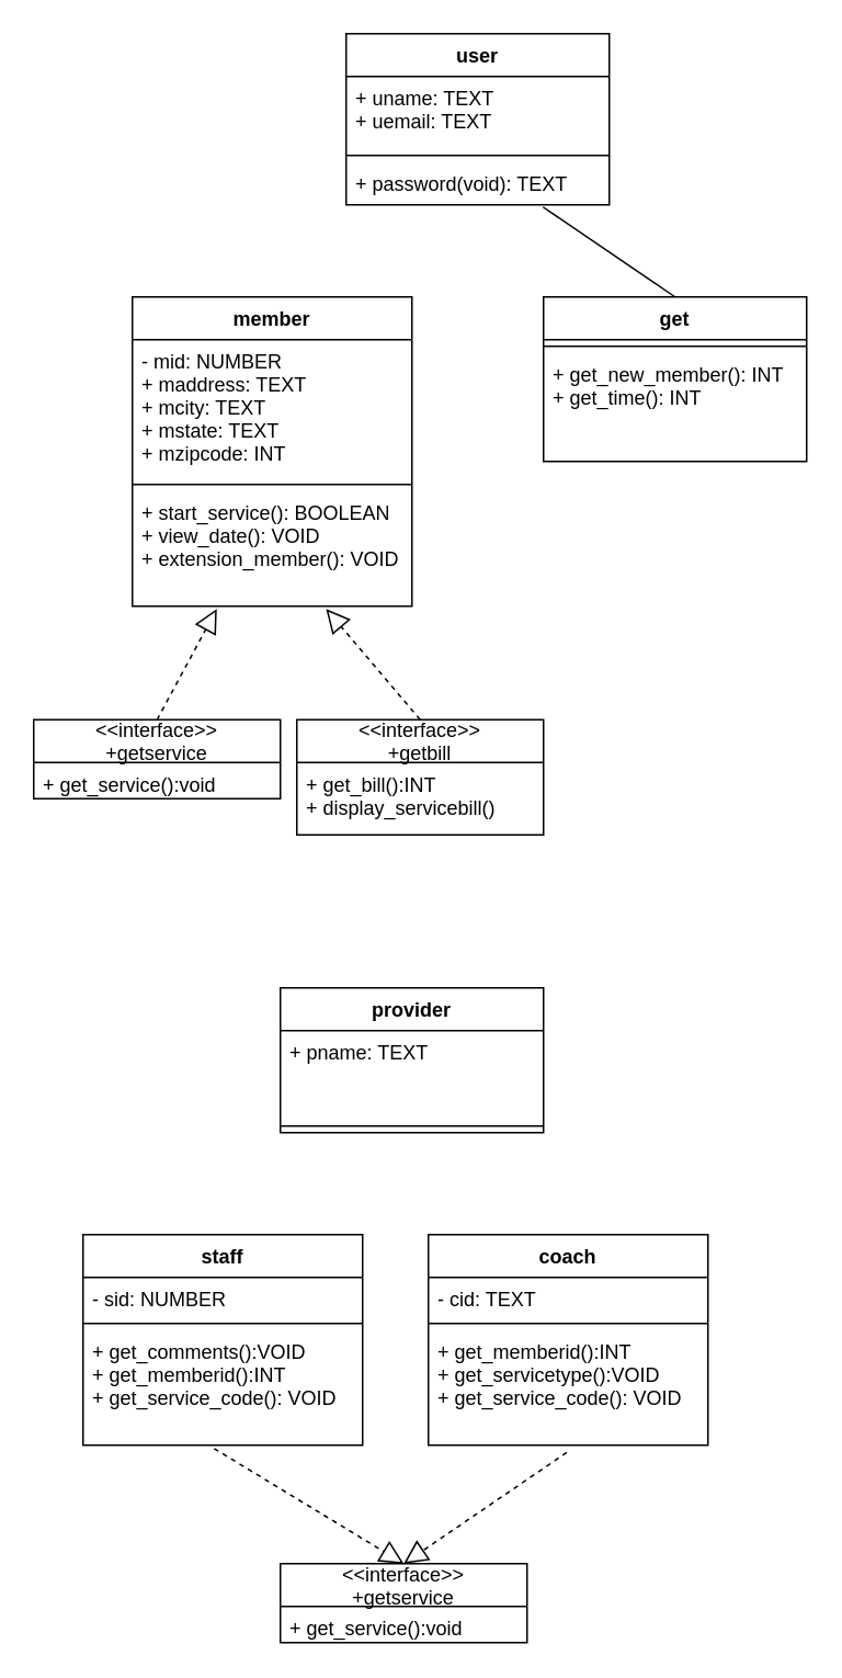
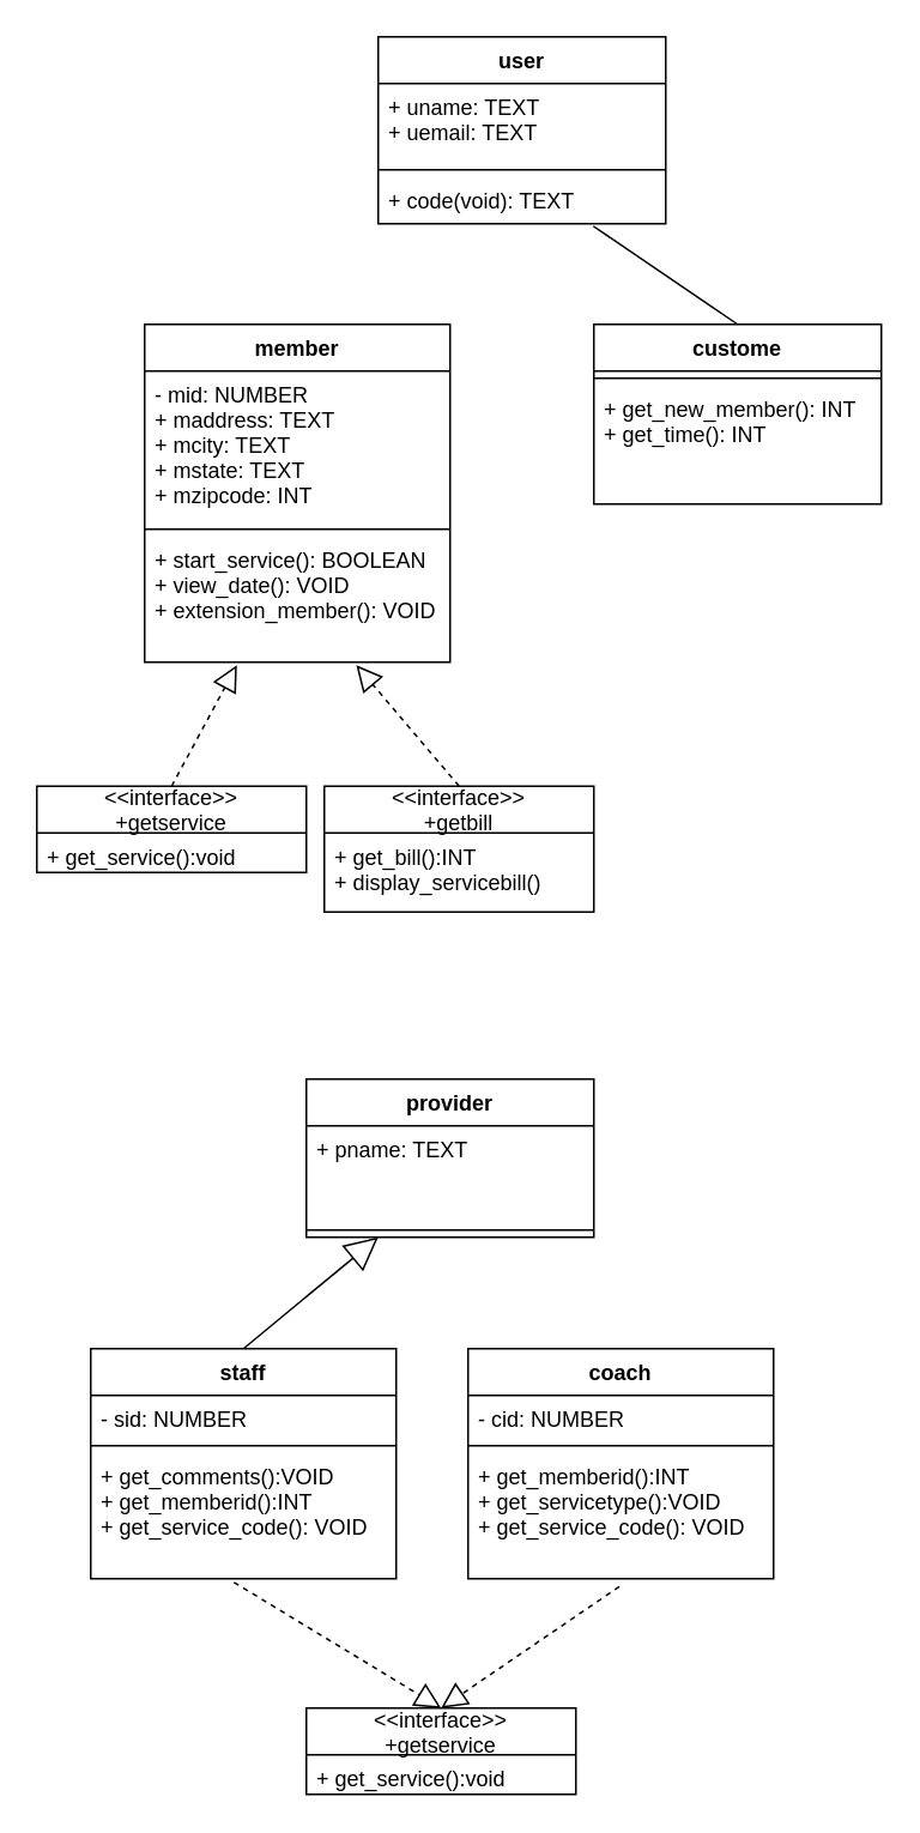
  <mxCell id="0" />
  <mxCell id="1" parent="0" />
  <mxCell id="2" value="user" style="swimlane;fontStyle=1;align=center;verticalAlign=top;childLayout=stackLayout;horizontal=1;startSize=26;horizontalStack=0;resizeParent=1;resizeParentMax=0;resizeLast=0;collapsible=1;marginBottom=0;" vertex="1" parent="1"><mxGeometry x="210" y="20" width="160" height="104" as="geometry" /></mxCell>
  <mxCell id="3" value="+ uname: TEXT&#10;+ uemail: TEXT" style="text;strokeColor=none;fillColor=none;align=left;verticalAlign=top;spacingLeft=4;spacingRight=4;overflow=hidden;rotatable=0;points=[[0,0.5],[1,0.5]];portConstraint=eastwest;" vertex="1" parent="2"><mxGeometry y="26" width="160" height="44" as="geometry" /></mxCell>
  <mxCell id="4" value="" style="line;strokeWidth=1;fillColor=none;align=left;verticalAlign=middle;spacingTop=-1;spacingLeft=3;spacingRight=3;rotatable=0;labelPosition=right;points=[];portConstraint=eastwest;" vertex="1" parent="2"><mxGeometry y="70" width="160" height="8" as="geometry" /></mxCell>
- <mxCell id="5" value="+ password(void): TEXT" style="text;strokeColor=none;fillColor=none;align=left;verticalAlign=top;spacingLeft=4;spacingRight=4;overflow=hidden;rotatable=0;points=[[0,0.5],[1,0.5]];portConstraint=eastwest;" vertex="1" parent="2"><mxGeometry y="78" width="160" height="26" as="geometry" /></mxCell>
+ <mxCell id="5" value="+ code(void): TEXT" style="text;strokeColor=none;fillColor=none;align=left;verticalAlign=top;spacingLeft=4;spacingRight=4;overflow=hidden;rotatable=0;points=[[0,0.5],[1,0.5]];portConstraint=eastwest;" vertex="1" parent="2"><mxGeometry y="78" width="160" height="26" as="geometry" /></mxCell>
  <mxCell id="6" value="member" style="swimlane;fontStyle=1;align=center;verticalAlign=top;childLayout=stackLayout;horizontal=1;startSize=26;horizontalStack=0;resizeParent=1;resizeParentMax=0;resizeLast=0;collapsible=1;marginBottom=0;" vertex="1" parent="1"><mxGeometry x="80" y="180" width="170" height="188" as="geometry" /></mxCell>
  <mxCell id="7" value="- mid: NUMBER&#10;+ maddress: TEXT&#10;+ mcity: TEXT&#10;+ mstate: TEXT&#10;+ mzipcode: INT" style="text;strokeColor=none;fillColor=none;align=left;verticalAlign=top;spacingLeft=4;spacingRight=4;overflow=hidden;rotatable=0;points=[[0,0.5],[1,0.5]];portConstraint=eastwest;" vertex="1" parent="6"><mxGeometry y="26" width="170" height="84" as="geometry" /></mxCell>
  <mxCell id="8" value="" style="line;strokeWidth=1;fillColor=none;align=left;verticalAlign=middle;spacingTop=-1;spacingLeft=3;spacingRight=3;rotatable=0;labelPosition=right;points=[];portConstraint=eastwest;" vertex="1" parent="6"><mxGeometry y="110" width="170" height="8" as="geometry" /></mxCell>
  <mxCell id="9" value="+ start_service(): BOOLEAN&#10;+ view_date(): VOID&#10;+ extension_member(): VOID" style="text;strokeColor=none;fillColor=none;align=left;verticalAlign=top;spacingLeft=4;spacingRight=4;overflow=hidden;rotatable=0;points=[[0,0.5],[1,0.5]];portConstraint=eastwest;" vertex="1" parent="6"><mxGeometry y="118" width="170" height="70" as="geometry" /></mxCell>
- <mxCell id="10" value="get" style="swimlane;fontStyle=1;align=center;verticalAlign=top;childLayout=stackLayout;horizontal=1;startSize=26;horizontalStack=0;resizeParent=1;resizeParentMax=0;resizeLast=0;collapsible=1;marginBottom=0;" vertex="1" parent="1"><mxGeometry x="330" y="180" width="160" height="100" as="geometry" /></mxCell>
+ <mxCell id="10" value="custome" style="swimlane;fontStyle=1;align=center;verticalAlign=top;childLayout=stackLayout;horizontal=1;startSize=26;horizontalStack=0;resizeParent=1;resizeParentMax=0;resizeLast=0;collapsible=1;marginBottom=0;" vertex="1" parent="1"><mxGeometry x="330" y="180" width="160" height="100" as="geometry" /></mxCell>
  <mxCell id="11" value="" style="line;strokeWidth=1;fillColor=none;align=left;verticalAlign=middle;spacingTop=-1;spacingLeft=3;spacingRight=3;rotatable=0;labelPosition=right;points=[];portConstraint=eastwest;" vertex="1" parent="10"><mxGeometry y="26" width="160" height="8" as="geometry" /></mxCell>
  <mxCell id="12" value="+ get_new_member(): INT&#10;+ get_time(): INT" style="text;strokeColor=none;fillColor=none;align=left;verticalAlign=top;spacingLeft=4;spacingRight=4;overflow=hidden;rotatable=0;points=[[0,0.5],[1,0.5]];portConstraint=eastwest;" vertex="1" parent="10"><mxGeometry y="34" width="160" height="66" as="geometry" /></mxCell>
  <mxCell id="13" value="" style="endArrow=none;endSize=16;endFill=0;html=1;rounded=0;entryX=0.748;entryY=1.051;entryDx=0;entryDy=0;entryPerimeter=0;exitX=0.5;exitY=0;exitDx=0;exitDy=0;" edge="1" parent="1" source="10" target="5"><mxGeometry width="160" relative="1" as="geometry"><mxPoint x="210" y="150" as="sourcePoint" /><mxPoint x="370" y="150" as="targetPoint" /></mxGeometry></mxCell>
  <mxCell id="14" value="&lt;&lt;interface&gt;&gt;&#10;+getservice" style="swimlane;fontStyle=0;childLayout=stackLayout;horizontal=1;startSize=26;fillColor=none;horizontalStack=0;resizeParent=1;resizeParentMax=0;resizeLast=0;collapsible=1;marginBottom=0;" vertex="1" parent="1"><mxGeometry x="20" y="437" width="150" height="48" as="geometry"><mxRectangle x="30" y="540" width="90" height="26" as="alternateBounds" /></mxGeometry></mxCell>
  <mxCell id="15" value="+ get_service():void" style="text;strokeColor=none;fillColor=none;align=left;verticalAlign=top;spacingLeft=4;spacingRight=4;overflow=hidden;rotatable=0;points=[[0,0.5],[1,0.5]];portConstraint=eastwest;" vertex="1" parent="14"><mxGeometry y="26" width="150" height="22" as="geometry" /></mxCell>
  <mxCell id="16" value="&lt;&lt;interface&gt;&gt;&#10;+getbill" style="swimlane;fontStyle=0;childLayout=stackLayout;horizontal=1;startSize=26;fillColor=none;horizontalStack=0;resizeParent=1;resizeParentMax=0;resizeLast=0;collapsible=1;marginBottom=0;" vertex="1" parent="1"><mxGeometry x="180" y="437" width="150" height="70" as="geometry"><mxRectangle x="30" y="540" width="90" height="26" as="alternateBounds" /></mxGeometry></mxCell>
  <mxCell id="17" value="+ get_bill():INT&#10;+ display_servicebill()" style="text;strokeColor=none;fillColor=none;align=left;verticalAlign=top;spacingLeft=4;spacingRight=4;overflow=hidden;rotatable=0;points=[[0,0.5],[1,0.5]];portConstraint=eastwest;" vertex="1" parent="16"><mxGeometry y="26" width="150" height="44" as="geometry" /></mxCell>
  <mxCell id="18" value="" style="endArrow=block;dashed=1;endFill=0;endSize=12;html=1;rounded=0;exitX=0.5;exitY=0;exitDx=0;exitDy=0;entryX=0.302;entryY=1.023;entryDx=0;entryDy=0;entryPerimeter=0;" edge="1" parent="1" source="14" target="9"><mxGeometry width="160" relative="1" as="geometry"><mxPoint x="85" y="400" as="sourcePoint" /><mxPoint x="245" y="400" as="targetPoint" /></mxGeometry></mxCell>
  <mxCell id="19" value="" style="endArrow=block;dashed=1;endFill=0;endSize=12;html=1;rounded=0;exitX=0.5;exitY=0;exitDx=0;exitDy=0;entryX=0.693;entryY=1.023;entryDx=0;entryDy=0;entryPerimeter=0;" edge="1" parent="1" source="16" target="9"><mxGeometry width="160" relative="1" as="geometry"><mxPoint x="340" y="340" as="sourcePoint" /><mxPoint x="500" y="340" as="targetPoint" /></mxGeometry></mxCell>
  <mxCell id="20" value="provider" style="swimlane;fontStyle=1;align=center;verticalAlign=top;childLayout=stackLayout;horizontal=1;startSize=26;horizontalStack=0;resizeParent=1;resizeParentMax=0;resizeLast=0;collapsible=1;marginBottom=0;" vertex="1" parent="1"><mxGeometry x="170" y="600" width="160" height="88" as="geometry" /></mxCell>
  <mxCell id="21" value="+ pname: TEXT" style="text;strokeColor=none;fillColor=none;align=left;verticalAlign=top;spacingLeft=4;spacingRight=4;overflow=hidden;rotatable=0;points=[[0,0.5],[1,0.5]];portConstraint=eastwest;" vertex="1" parent="20"><mxGeometry y="26" width="160" height="54" as="geometry" /></mxCell>
  <mxCell id="22" value="" style="line;strokeWidth=1;fillColor=none;align=left;verticalAlign=middle;spacingTop=-1;spacingLeft=3;spacingRight=3;rotatable=0;labelPosition=right;points=[];portConstraint=eastwest;" vertex="1" parent="20"><mxGeometry y="80" width="160" height="8" as="geometry" /></mxCell>
  <mxCell id="23" value="&lt;&lt;interface&gt;&gt;&#10;+getservice" style="swimlane;fontStyle=0;childLayout=stackLayout;horizontal=1;startSize=26;fillColor=none;horizontalStack=0;resizeParent=1;resizeParentMax=0;resizeLast=0;collapsible=1;marginBottom=0;" vertex="1" parent="1"><mxGeometry x="170" y="950" width="150" height="48" as="geometry"><mxRectangle x="30" y="540" width="90" height="26" as="alternateBounds" /></mxGeometry></mxCell>
  <mxCell id="24" value="+ get_service():void" style="text;strokeColor=none;fillColor=none;align=left;verticalAlign=top;spacingLeft=4;spacingRight=4;overflow=hidden;rotatable=0;points=[[0,0.5],[1,0.5]];portConstraint=eastwest;" vertex="1" parent="23"><mxGeometry y="26" width="150" height="22" as="geometry" /></mxCell>
  <mxCell id="25" value="coach" style="swimlane;fontStyle=1;align=center;verticalAlign=top;childLayout=stackLayout;horizontal=1;startSize=26;horizontalStack=0;resizeParent=1;resizeParentMax=0;resizeLast=0;collapsible=1;marginBottom=0;" vertex="1" parent="1"><mxGeometry x="260" y="750" width="170" height="128" as="geometry" /></mxCell>
- <mxCell id="26" value="- cid: TEXT" style="text;strokeColor=none;fillColor=none;align=left;verticalAlign=top;spacingLeft=4;spacingRight=4;overflow=hidden;rotatable=0;points=[[0,0.5],[1,0.5]];portConstraint=eastwest;" vertex="1" parent="25"><mxGeometry y="26" width="170" height="24" as="geometry" /></mxCell>
+ <mxCell id="26" value="- cid: NUMBER" style="text;strokeColor=none;fillColor=none;align=left;verticalAlign=top;spacingLeft=4;spacingRight=4;overflow=hidden;rotatable=0;points=[[0,0.5],[1,0.5]];portConstraint=eastwest;" vertex="1" parent="25"><mxGeometry y="26" width="170" height="24" as="geometry" /></mxCell>
  <mxCell id="27" value="" style="line;strokeWidth=1;fillColor=none;align=left;verticalAlign=middle;spacingTop=-1;spacingLeft=3;spacingRight=3;rotatable=0;labelPosition=right;points=[];portConstraint=eastwest;" vertex="1" parent="25"><mxGeometry y="50" width="170" height="8" as="geometry" /></mxCell>
  <mxCell id="28" value="+ get_memberid():INT&#10;+ get_servicetype():VOID&#10;+ get_service_code(): VOID" style="text;strokeColor=none;fillColor=none;align=left;verticalAlign=top;spacingLeft=4;spacingRight=4;overflow=hidden;rotatable=0;points=[[0,0.5],[1,0.5]];portConstraint=eastwest;" vertex="1" parent="25"><mxGeometry y="58" width="170" height="70" as="geometry" /></mxCell>
  <mxCell id="29" value="staff" style="swimlane;fontStyle=1;align=center;verticalAlign=top;childLayout=stackLayout;horizontal=1;startSize=26;horizontalStack=0;resizeParent=1;resizeParentMax=0;resizeLast=0;collapsible=1;marginBottom=0;" vertex="1" parent="1"><mxGeometry x="50" y="750" width="170" height="128" as="geometry" /></mxCell>
  <mxCell id="30" value="- sid: NUMBER" style="text;strokeColor=none;fillColor=none;align=left;verticalAlign=top;spacingLeft=4;spacingRight=4;overflow=hidden;rotatable=0;points=[[0,0.5],[1,0.5]];portConstraint=eastwest;" vertex="1" parent="29"><mxGeometry y="26" width="170" height="24" as="geometry" /></mxCell>
  <mxCell id="31" value="" style="line;strokeWidth=1;fillColor=none;align=left;verticalAlign=middle;spacingTop=-1;spacingLeft=3;spacingRight=3;rotatable=0;labelPosition=right;points=[];portConstraint=eastwest;" vertex="1" parent="29"><mxGeometry y="50" width="170" height="8" as="geometry" /></mxCell>
  <mxCell id="32" value="+ get_comments():VOID&#10;+ get_memberid():INT&#10;+ get_service_code(): VOID" style="text;strokeColor=none;fillColor=none;align=left;verticalAlign=top;spacingLeft=4;spacingRight=4;overflow=hidden;rotatable=0;points=[[0,0.5],[1,0.5]];portConstraint=eastwest;" vertex="1" parent="29"><mxGeometry y="58" width="170" height="70" as="geometry" /></mxCell>
+ <mxCell id="33" value="" style="endArrow=block;endSize=16;endFill=0;html=1;rounded=0;exitX=0.5;exitY=0;exitDx=0;exitDy=0;entryX=0.25;entryY=1;entryDx=0;entryDy=0;" edge="1" parent="1" source="29" target="20"><mxGeometry width="160" relative="1" as="geometry"><mxPoint x="44.66" y="674.106" as="sourcePoint" /><mxPoint x="145.34" y="619.996" as="targetPoint" /></mxGeometry></mxCell>
  <mxCell id="34" value="" style="endArrow=block;dashed=1;endFill=0;endSize=12;html=1;rounded=0;exitX=0.469;exitY=1.029;exitDx=0;exitDy=0;entryX=0.5;entryY=0;entryDx=0;entryDy=0;exitPerimeter=0;" edge="1" parent="1" source="32" target="23"><mxGeometry width="160" relative="1" as="geometry"><mxPoint x="210" y="967.39" as="sourcePoint" /><mxPoint x="152.81" y="900" as="targetPoint" /></mxGeometry></mxCell>
  <mxCell id="35" value="" style="endArrow=block;dashed=1;endFill=0;endSize=12;html=1;rounded=0;exitX=0.495;exitY=1.063;exitDx=0;exitDy=0;entryX=0.5;entryY=0;entryDx=0;entryDy=0;exitPerimeter=0;" edge="1" parent="1" source="28" target="23"><mxGeometry width="160" relative="1" as="geometry"><mxPoint x="330" y="900" as="sourcePoint" /><mxPoint x="445.27" y="969.97" as="targetPoint" /></mxGeometry></mxCell>
